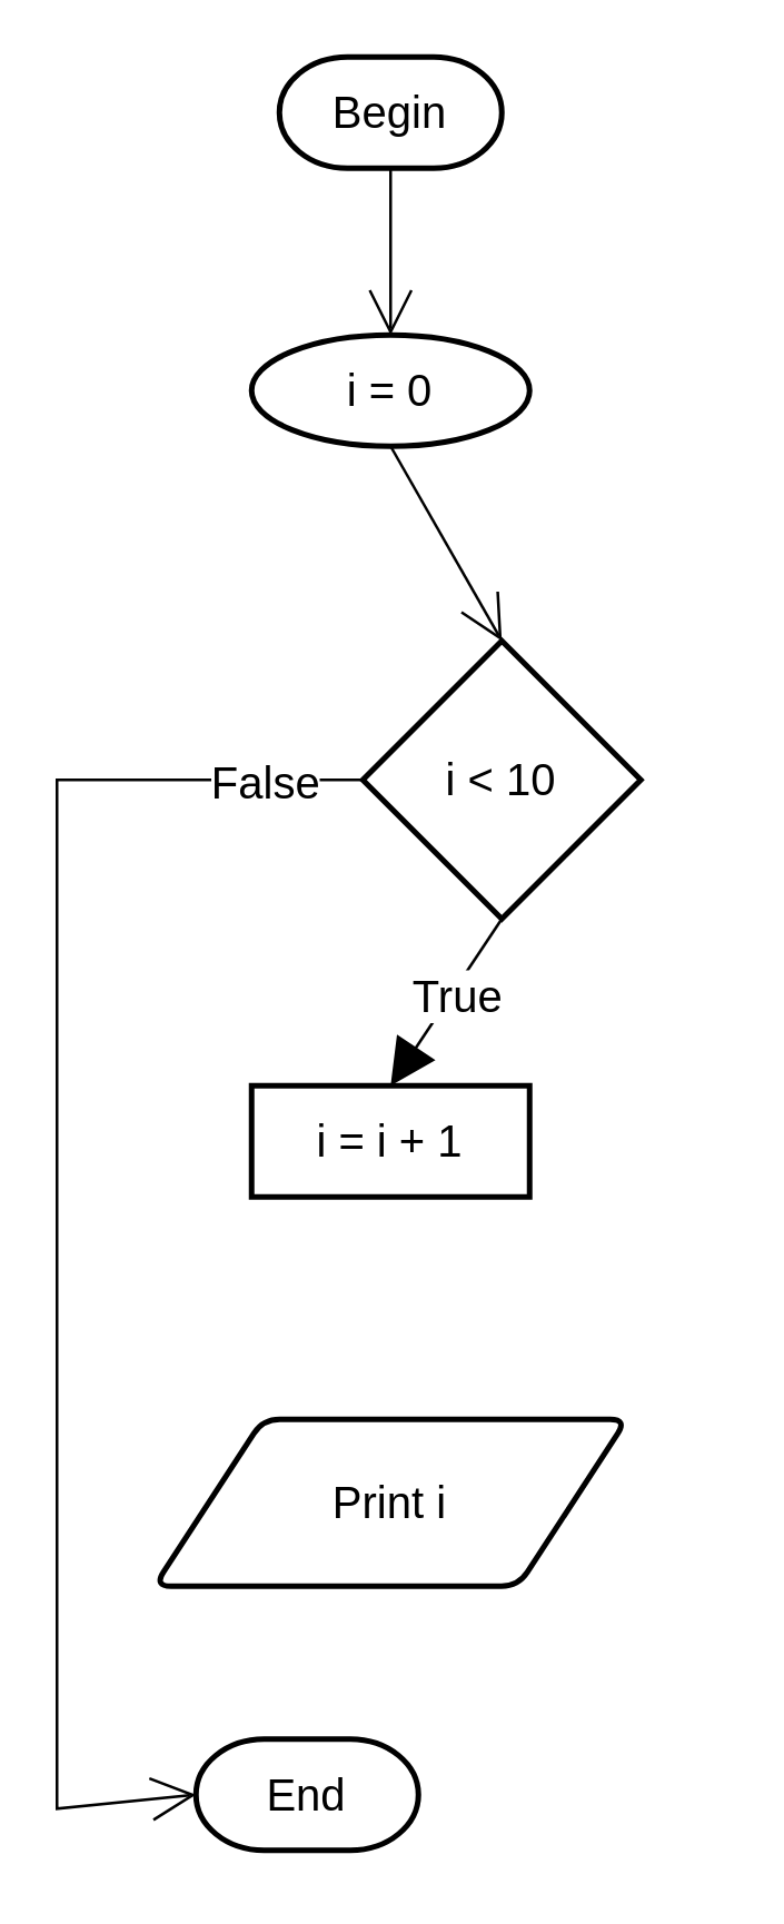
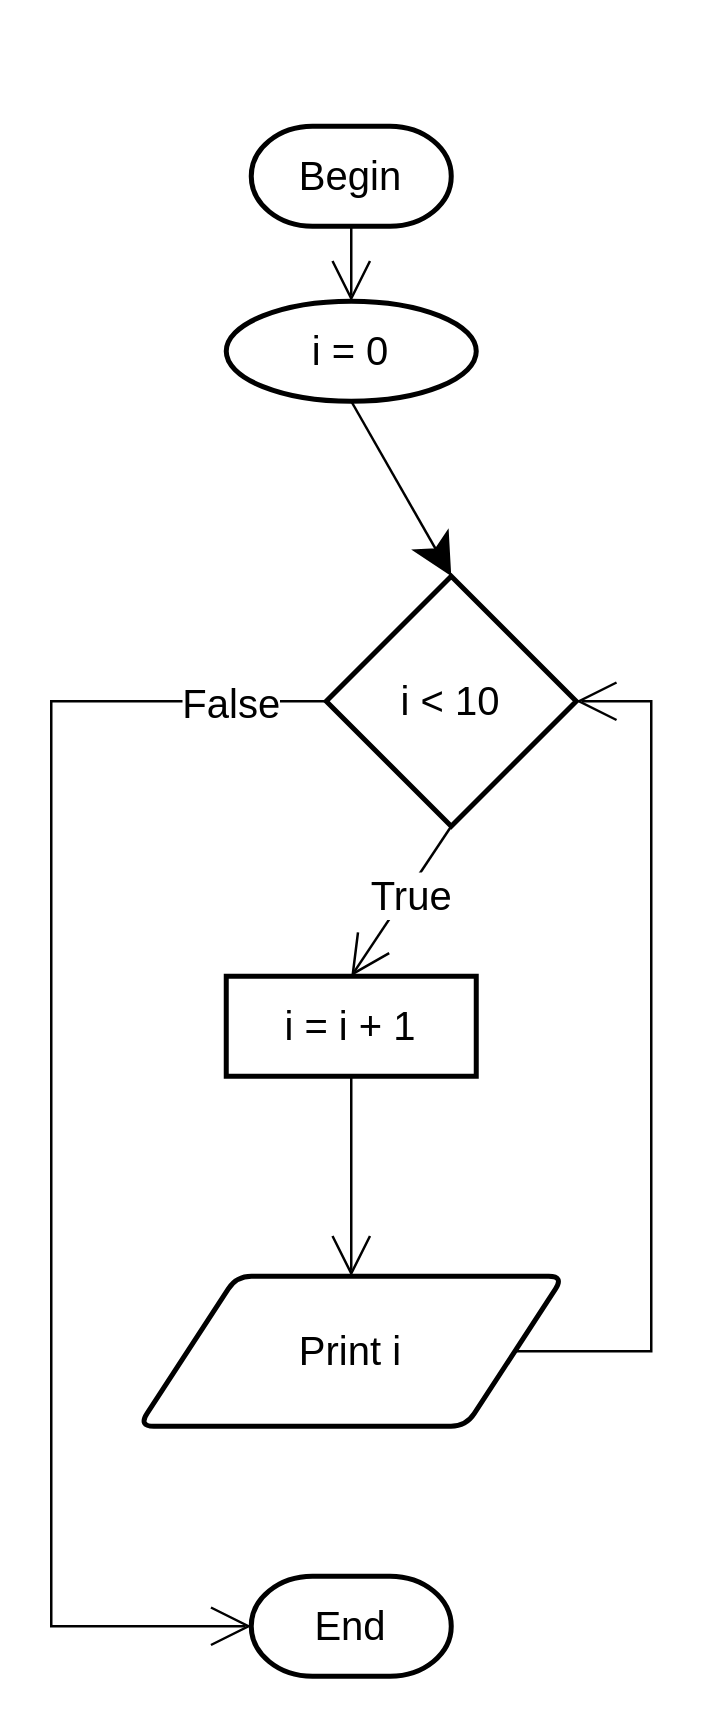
  <mxCell id="0" />
  <mxCell id="1" parent="0" />
- <mxCell id="2" value="Begin" style="strokeWidth=2;html=1;shape=mxgraph.flowchart.terminator;whiteSpace=wrap;hachureGap=4;fontSize=16;" parent="1" vertex="1"><mxGeometry x="100" y="20" width="80" height="40" as="geometry" /></mxCell>
+ <mxCell id="2" value="Begin" style="strokeWidth=2;html=1;shape=mxgraph.flowchart.terminator;whiteSpace=wrap;hachureGap=4;fontSize=16;" parent="1" vertex="1"><mxGeometry x="100" y="50" width="80" height="40" as="geometry" /></mxCell>
  <mxCell id="3" value="" style="edgeStyle=none;orthogonalLoop=1;jettySize=auto;html=1;rounded=0;endArrow=open;startSize=14;endSize=14;sourcePerimeterSpacing=8;targetPerimeterSpacing=8;curved=1;exitX=0.5;exitY=1;exitDx=0;exitDy=0;exitPerimeter=0;entryX=0.5;entryY=0;entryDx=0;entryDy=0;fontSize=16;" parent="1" source="2" target="5" edge="1"><mxGeometry width="120" relative="1" as="geometry"><mxPoint x="53" y="217" as="sourcePoint" /><mxPoint x="140" y="150" as="targetPoint" /><Array as="points" /></mxGeometry></mxCell>
- <mxCell id="4" value="End" style="strokeWidth=2;html=1;shape=mxgraph.flowchart.terminator;whiteSpace=wrap;hachureGap=4;fontSize=16;" parent="1" vertex="1"><mxGeometry x="70" y="625" width="80" height="40" as="geometry" /></mxCell>
+ <mxCell id="4" value="End" style="strokeWidth=2;html=1;shape=mxgraph.flowchart.terminator;whiteSpace=wrap;hachureGap=4;fontSize=16;" parent="1" vertex="1"><mxGeometry x="100" y="630" width="80" height="40" as="geometry" /></mxCell>
  <mxCell id="5" value="i = 0" style="ellipse;whiteSpace=wrap;html=1;absoluteArcSize=1;arcSize=14;strokeWidth=2;hachureGap=4;fontSize=16;" parent="1" vertex="1"><mxGeometry x="90" y="120" width="100" height="40" as="geometry" /></mxCell>
  <mxCell id="6" value="i &amp;lt; 10" style="strokeWidth=2;html=1;shape=mxgraph.flowchart.decision;whiteSpace=wrap;hachureGap=4;fontSize=16;" parent="1" vertex="1"><mxGeometry x="130" y="230" width="100" height="100" as="geometry" /></mxCell>
- <mxCell id="7" value="" style="edgeStyle=none;orthogonalLoop=1;jettySize=auto;html=1;rounded=0;endArrow=open;startSize=14;endSize=14;sourcePerimeterSpacing=8;targetPerimeterSpacing=8;curved=1;exitX=0.5;exitY=1;exitDx=0;exitDy=0;entryX=0.5;entryY=0;entryDx=0;entryDy=0;entryPerimeter=0;fontSize=16;" parent="1" source="5" target="6" edge="1"><mxGeometry width="120" relative="1" as="geometry"><mxPoint x="50" y="220" as="sourcePoint" /><mxPoint x="170" y="220" as="targetPoint" /><Array as="points" /></mxGeometry></mxCell>
+ <mxCell id="7" value="" style="edgeStyle=none;orthogonalLoop=1;jettySize=auto;html=1;rounded=0;endArrow=classic;startSize=14;endSize=14;sourcePerimeterSpacing=8;targetPerimeterSpacing=8;curved=1;exitX=0.5;exitY=1;exitDx=0;exitDy=0;entryX=0.5;entryY=0;entryDx=0;entryDy=0;entryPerimeter=0;fontSize=16;" parent="1" source="5" target="6" edge="1"><mxGeometry width="120" relative="1" as="geometry"><mxPoint x="50" y="220" as="sourcePoint" /><mxPoint x="170" y="220" as="targetPoint" /><Array as="points" /></mxGeometry></mxCell>
  <mxCell id="8" value="i = i + 1" style="whiteSpace=wrap;html=1;absoluteArcSize=1;arcSize=14;strokeWidth=2;hachureGap=4;fontSize=16;rounded=0;" parent="1" vertex="1"><mxGeometry x="90" y="390" width="100" height="40" as="geometry" /></mxCell>
- <mxCell id="9" value="" style="edgeStyle=none;orthogonalLoop=1;jettySize=auto;html=1;rounded=0;endArrow=block;startSize=14;endSize=14;sourcePerimeterSpacing=8;targetPerimeterSpacing=8;curved=1;exitX=0.5;exitY=1;exitDx=0;exitDy=0;entryX=0.5;entryY=0;entryDx=0;entryDy=0;exitPerimeter=0;fontSize=16;" parent="1" source="6" target="8" edge="1"><mxGeometry width="120" relative="1" as="geometry"><mxPoint x="150" y="200" as="sourcePoint" /><mxPoint x="150" y="240" as="targetPoint" /><Array as="points" /></mxGeometry></mxCell>
+ <mxCell id="9" value="" style="edgeStyle=none;orthogonalLoop=1;jettySize=auto;html=1;rounded=0;endArrow=open;startSize=14;endSize=14;sourcePerimeterSpacing=8;targetPerimeterSpacing=8;curved=1;exitX=0.5;exitY=1;exitDx=0;exitDy=0;entryX=0.5;entryY=0;entryDx=0;entryDy=0;exitPerimeter=0;fontSize=16;" parent="1" source="6" target="8" edge="1"><mxGeometry width="120" relative="1" as="geometry"><mxPoint x="150" y="200" as="sourcePoint" /><mxPoint x="150" y="240" as="targetPoint" /><Array as="points" /></mxGeometry></mxCell>
  <mxCell id="10" value="True" style="edgeLabel;html=1;align=center;verticalAlign=middle;resizable=0;points=[];fontSize=16;" parent="9" vertex="1" connectable="0"><mxGeometry x="-0.1" y="1" relative="1" as="geometry"><mxPoint as="offset" /></mxGeometry></mxCell>
  <mxCell id="11" value="" style="edgeStyle=none;orthogonalLoop=1;jettySize=auto;html=1;rounded=0;endArrow=open;startSize=14;endSize=14;sourcePerimeterSpacing=8;targetPerimeterSpacing=8;entryX=0;entryY=0.5;entryDx=0;entryDy=0;exitX=0;exitY=0.5;exitDx=0;exitDy=0;exitPerimeter=0;entryPerimeter=0;fontSize=16;" parent="1" source="6" target="4" edge="1"><mxGeometry width="120" relative="1" as="geometry"><mxPoint x="80" y="250" as="sourcePoint" /><mxPoint x="170" y="280" as="targetPoint" /><Array as="points"><mxPoint x="20" y="280" /><mxPoint x="20" y="380" /><mxPoint x="20" y="650" /></Array></mxGeometry></mxCell>
  <mxCell id="12" value="False" style="edgeLabel;html=1;align=center;verticalAlign=middle;resizable=0;points=[];fontSize=16;" parent="11" vertex="1" connectable="0"><mxGeometry x="-0.806" y="2" relative="1" as="geometry"><mxPoint x="15" y="-2" as="offset" /></mxGeometry></mxCell>
  <mxCell id="13" value="Print i" style="shape=parallelogram;html=1;strokeWidth=2;perimeter=parallelogramPerimeter;whiteSpace=wrap;rounded=1;arcSize=12;size=0.23;hachureGap=4;fontSize=16;" parent="1" vertex="1"><mxGeometry x="55" y="510" width="170" height="60" as="geometry" /></mxCell>
+ <mxCell id="14" value="" style="edgeStyle=none;orthogonalLoop=1;jettySize=auto;html=1;rounded=0;fontSize=16;endArrow=open;startSize=14;endSize=14;sourcePerimeterSpacing=8;targetPerimeterSpacing=8;exitX=0.5;exitY=1;exitDx=0;exitDy=0;entryX=0.5;entryY=0;entryDx=0;entryDy=0;" parent="1" source="8" target="13" edge="1"><mxGeometry width="120" relative="1" as="geometry"><mxPoint x="50" y="410" as="sourcePoint" /><mxPoint x="130" y="490" as="targetPoint" /><Array as="points" /></mxGeometry></mxCell>
+ <mxCell id="15" value="" style="edgeStyle=none;orthogonalLoop=1;jettySize=auto;html=1;rounded=0;fontSize=16;endArrow=open;startSize=14;endSize=14;sourcePerimeterSpacing=8;targetPerimeterSpacing=8;exitX=1;exitY=0.5;exitDx=0;exitDy=0;entryX=1;entryY=0.5;entryDx=0;entryDy=0;entryPerimeter=0;" parent="1" source="13" target="6" edge="1"><mxGeometry width="120" relative="1" as="geometry"><mxPoint x="50" y="410" as="sourcePoint" /><mxPoint x="170" y="410" as="targetPoint" /><Array as="points"><mxPoint x="260" y="540" /><mxPoint x="260" y="410" /><mxPoint x="260" y="280" /></Array></mxGeometry></mxCell>
